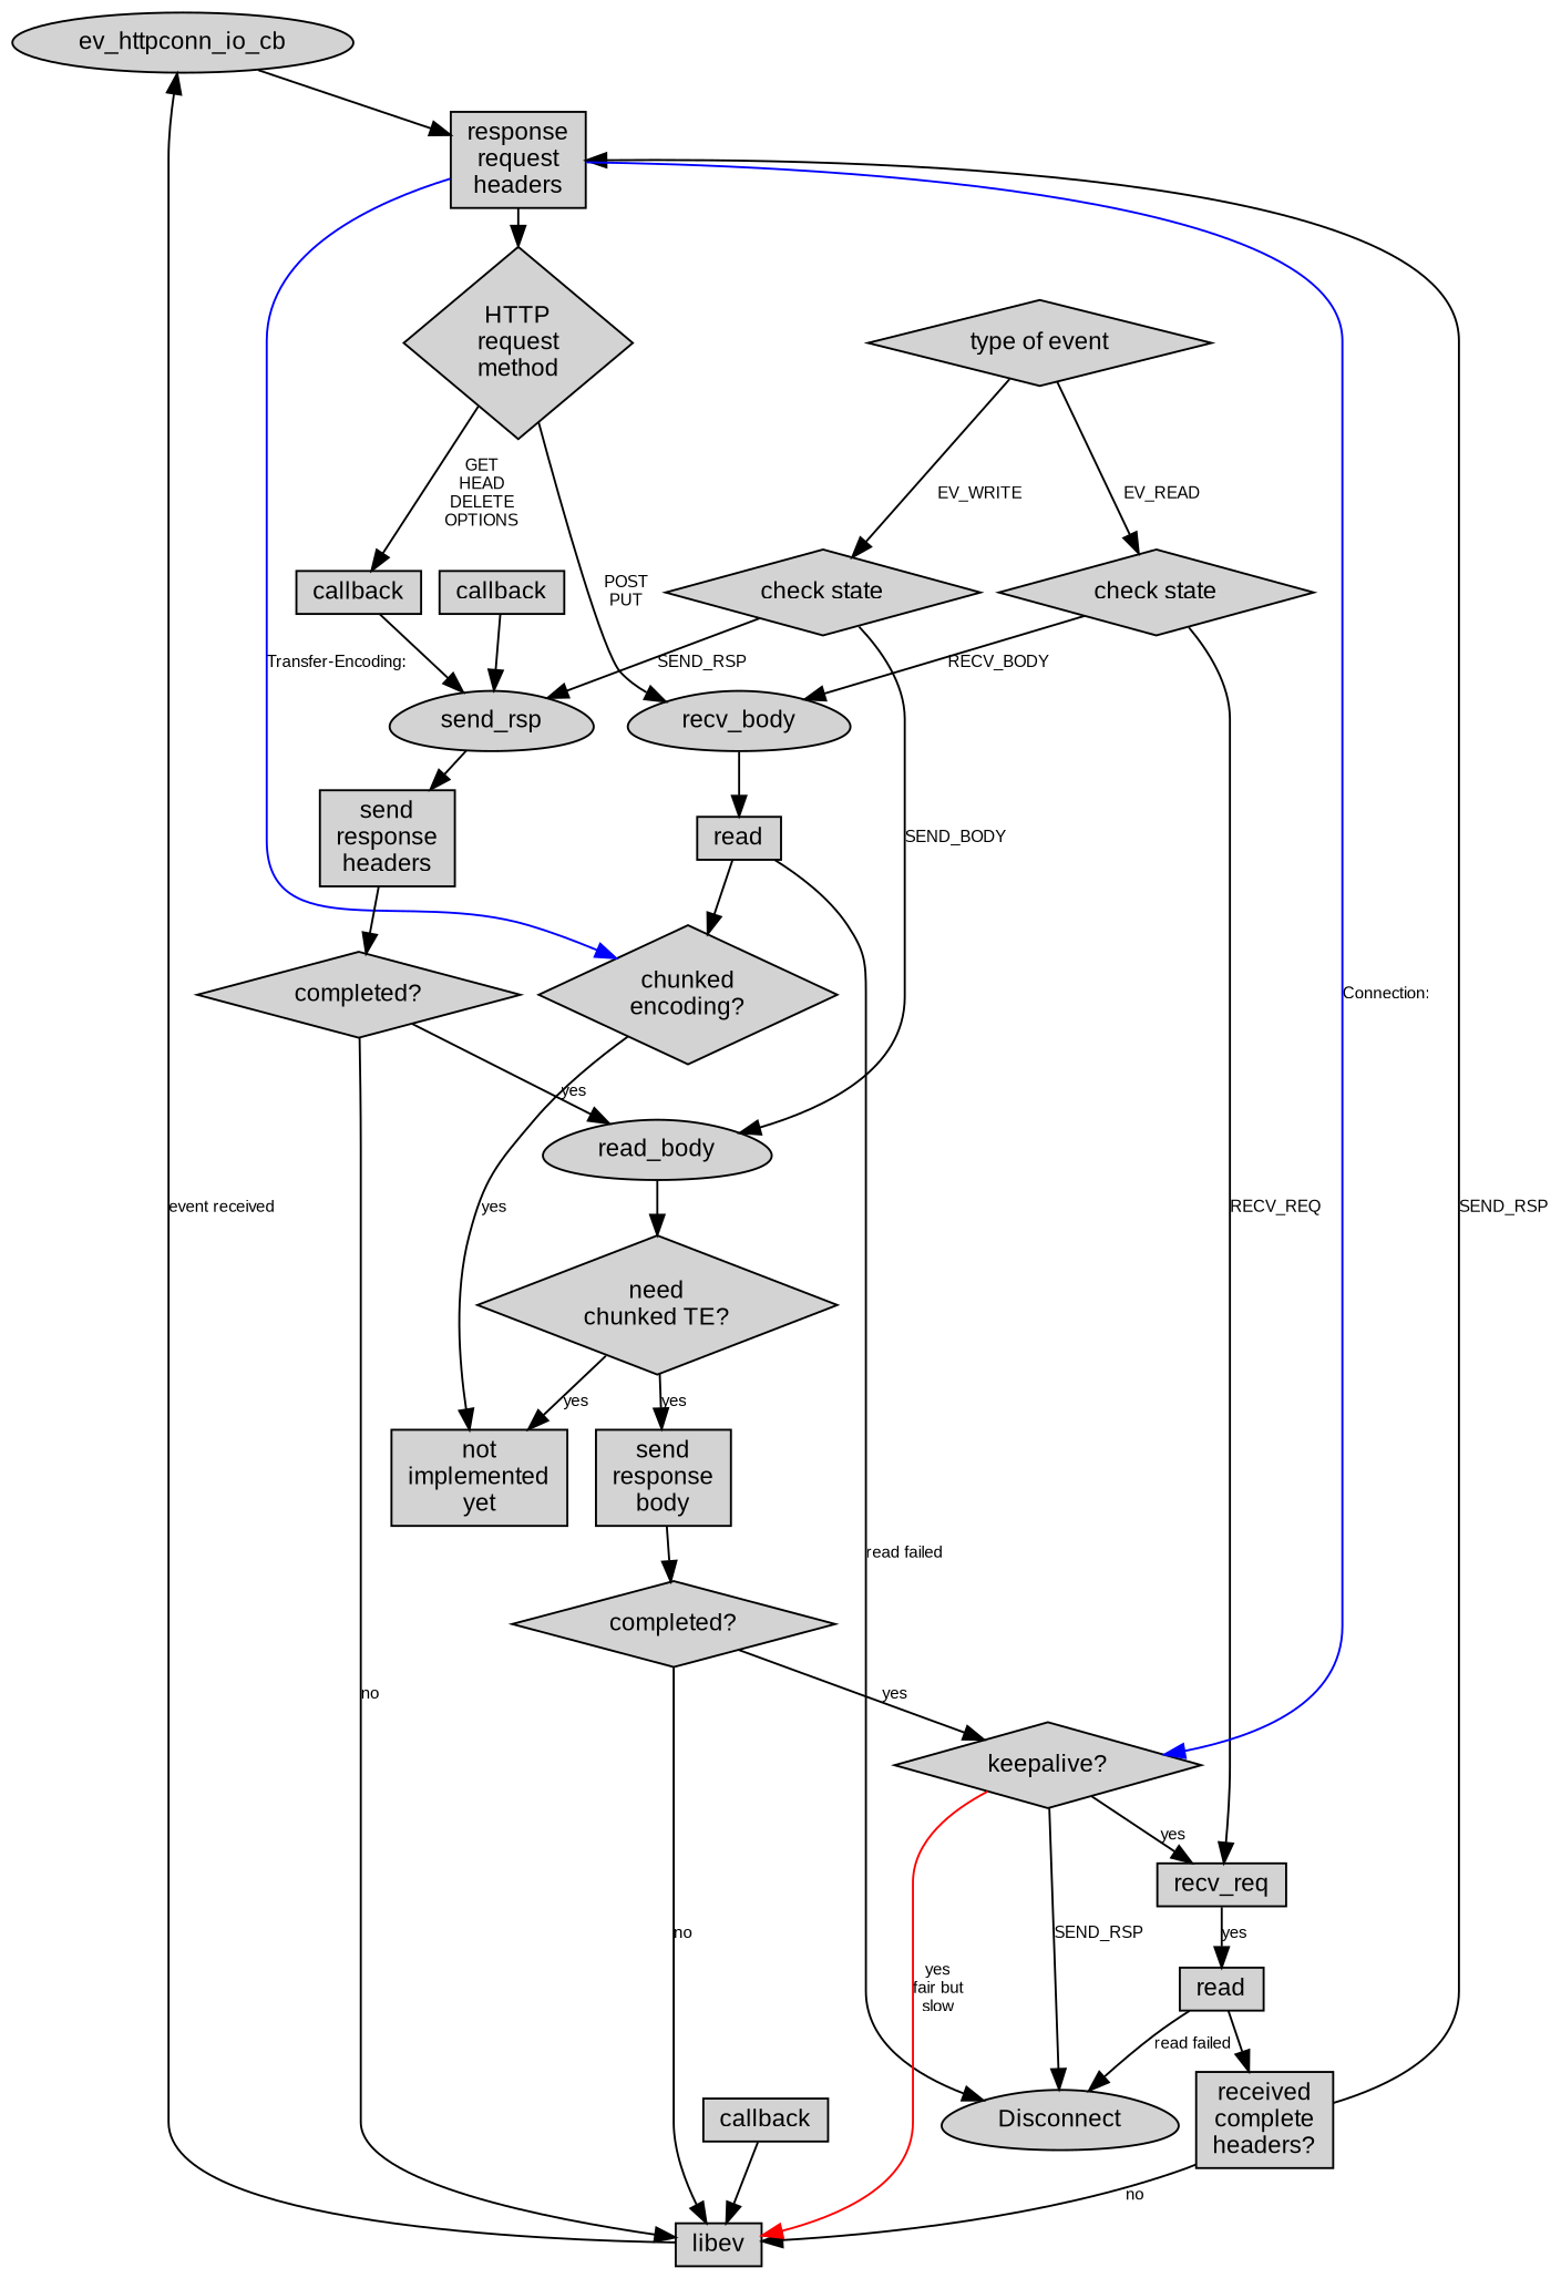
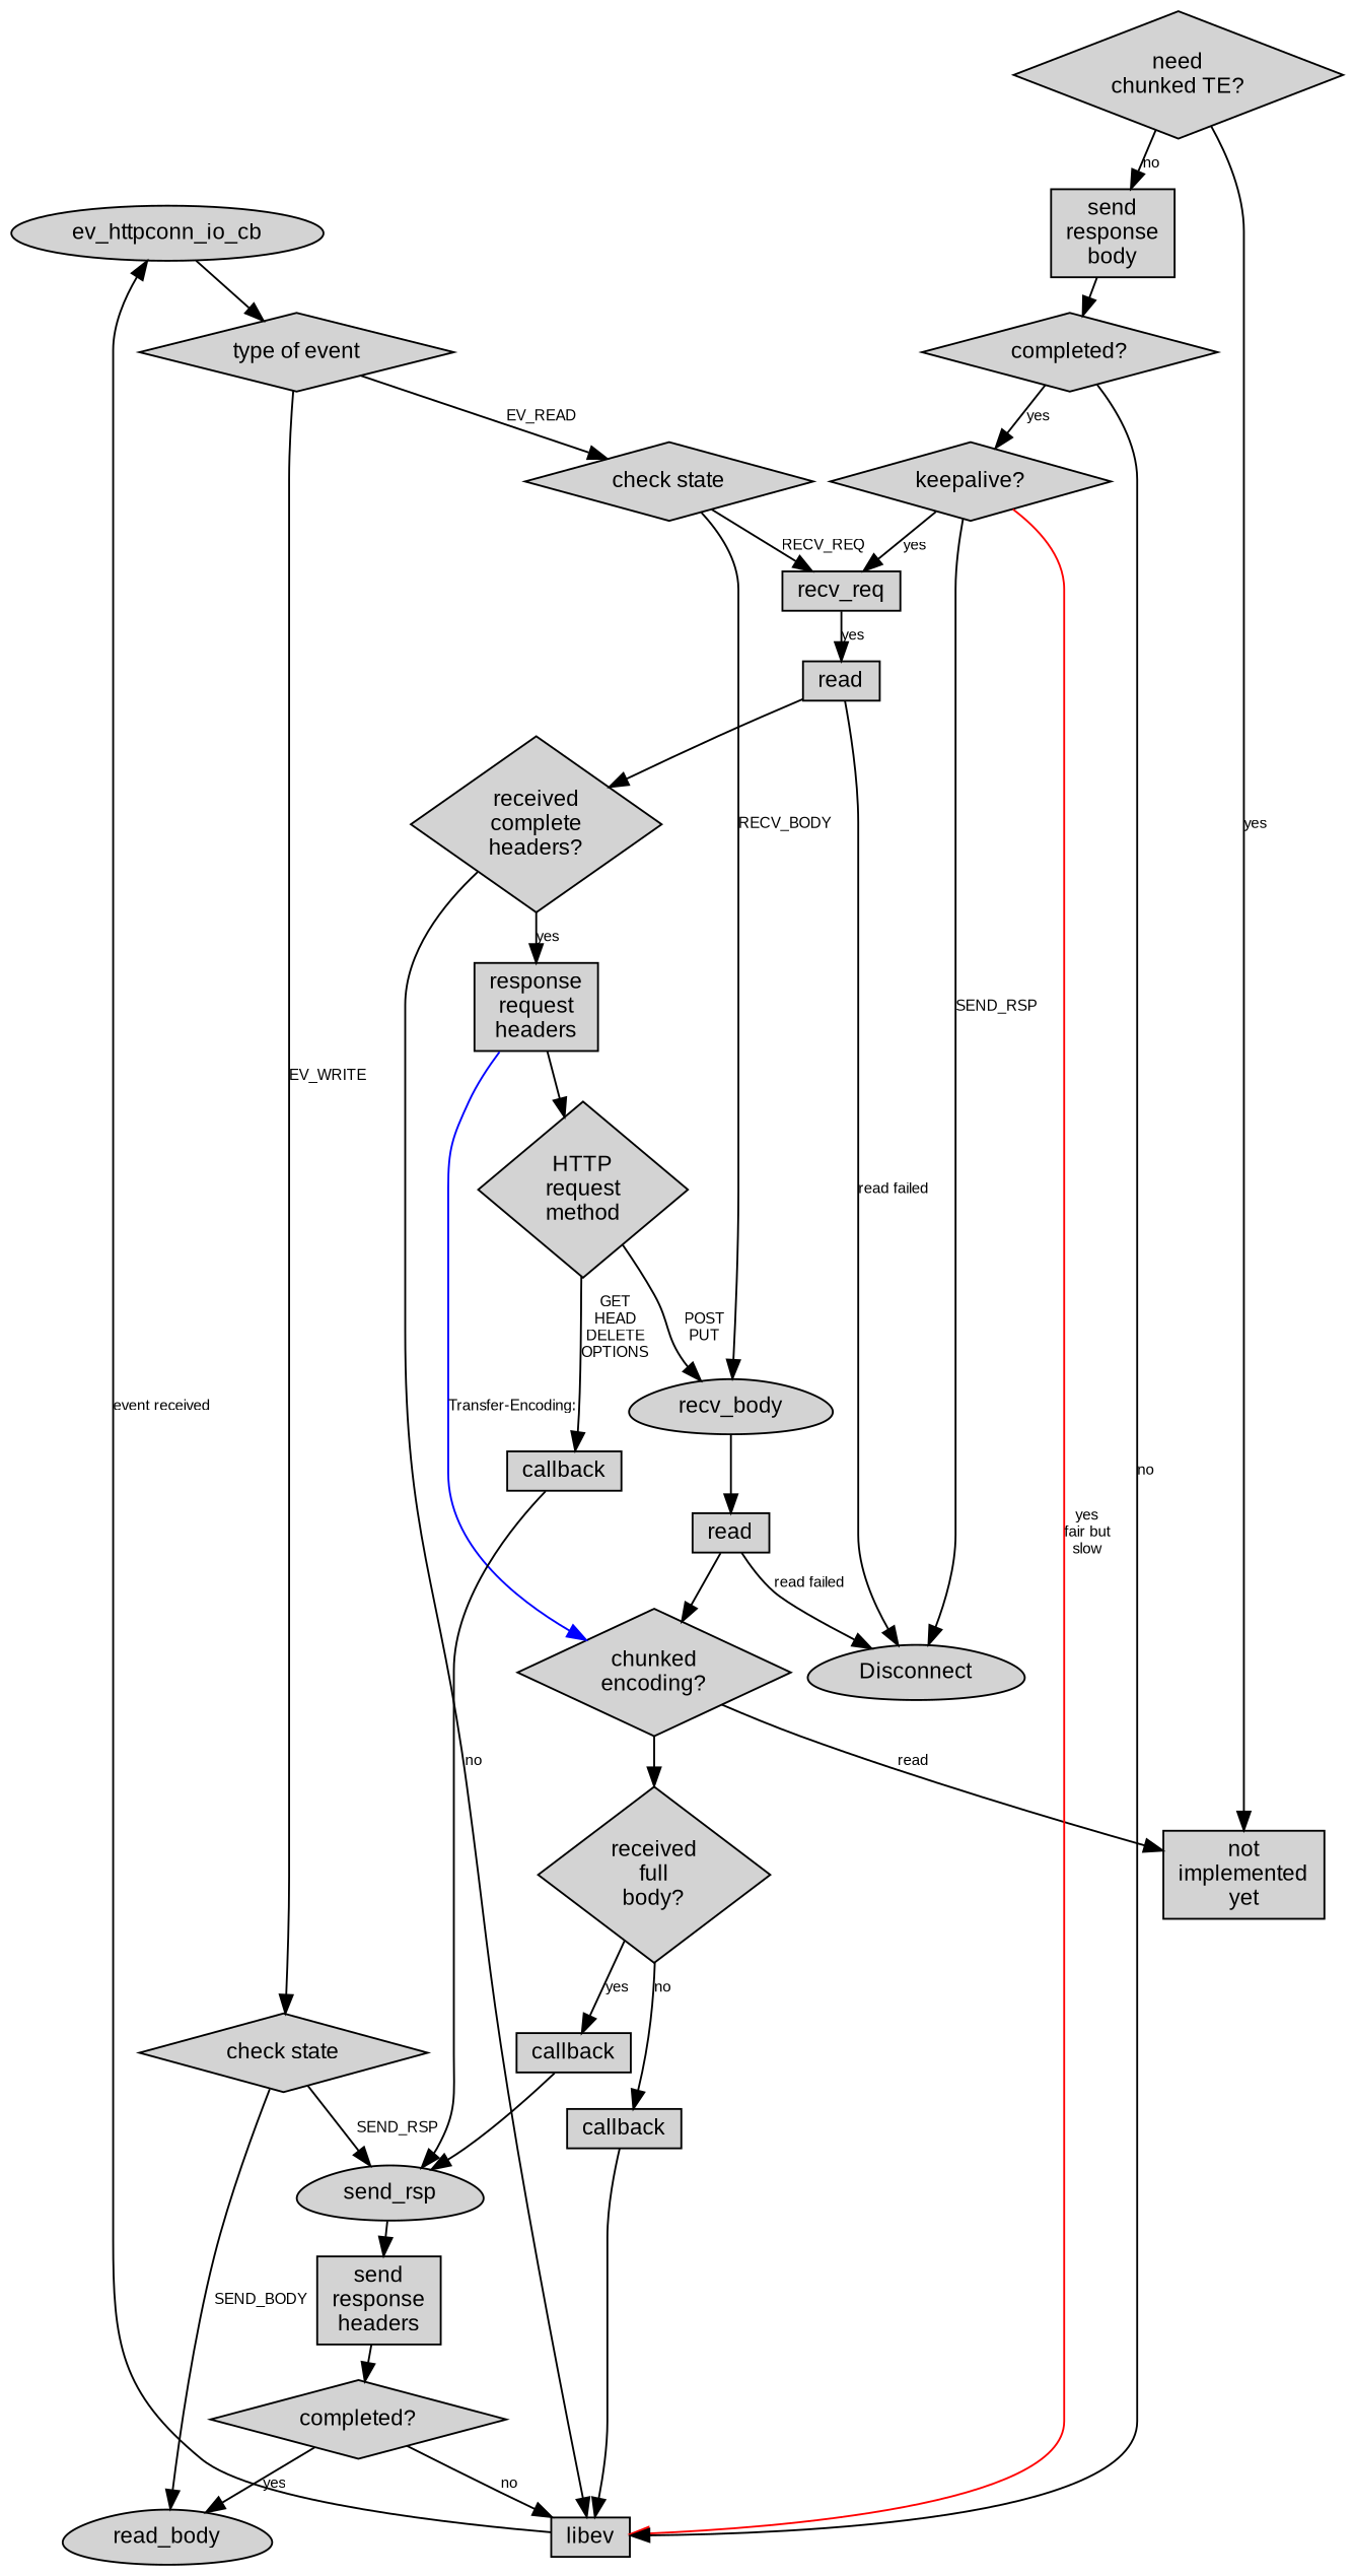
  digraph {
    fontname=Arial
    nodesep=0.125
    ranksep=0.25
    node [fontcolor=black fontname=Arial fontsize=12 shape=diamond style=filled]
    edge [fontname=Arial fontsize=8]
    n1 [height=0 label=ev_httpconn_io_cb shape=ellipse width=0]
    n2 [height=0 label="type of event" width=0]
    libev [height=0 shape=box width=0]
    n4 [height=0 label="check state" width=0]
    n5 [height=0 label="check state" width=0]
    recv_req [height=0 shape=box width=0]
    recv_body [height=0 shape=egg width=0]
    send_rsp [height=0 shape=egg width=0]
    n9 [height=0 label=read_body shape=egg width=0]
    n10 [height=0 label=read shape=box width=0]
    n11 [height=0 label=read shape=box width=0]
    n12 [height=0 label=Disconnect shape=egg width=0]
-   n13 [height=0 label="received\ncomplete\nheaders?" shape=box width=0]
+   n13 [height=0 label="received\ncomplete\nheaders?" width=0]
    n14 [height=0 label="chunked\nencoding?" width=0]
    n15 [height=0 label="response\nrequest\nheaders" shape=box width=0]
    n16 [height=0 label="not\nimplemented\nyet" shape=box width=0]
+   n17 [height=0 label="received\nfull\nbody?" width=0]
    n18 [height=0 label="HTTP\nrequest\nmethod" width=0]
    n19 [height=0 label="keepalive?" width=0]
    n20 [height=0 label=callback shape=box width=0]
    n21 [height=0 label=callback shape=box width=0]
    n22 [height=0 label=callback shape=box width=0]
    n23 [height=0 label="send\nresponse\nheaders" shape=box width=0]
    n24 [height=0 label="completed?" width=0]
    n25 [height=0 label="need\nchunked TE?" width=0]
    n26 [height=0 label="send\nresponse\nbody" shape=box width=0]
    n27 [height=0 label="completed?" width=0]
-   n1 -> n15
+   n1 -> n2
    n2 -> n4 [label=EV_READ]
    n2 -> n5 [label=EV_WRITE]
    libev -> n1 [label="event received"]
    n4 -> recv_req [label=RECV_REQ]
    n4 -> recv_body [label=RECV_BODY]
    n5 -> send_rsp [label=SEND_RSP]
    n5 -> n9 [label=SEND_BODY]
    recv_req -> n10 [label=yes]
    recv_body -> n11
    send_rsp -> n23
-   n9 -> n25
    n10 -> n12 [label="read failed"]
    n10 -> n13
    n11 -> n12 [label="read failed"]
    n11 -> n14
    n13 -> libev [label=no]
-   n13 -> n15 [label=SEND_RSP]
-   n14 -> n16 [label=yes]
+   n13 -> n15 [label=yes]
+   n14 -> n16 [label=read]
+   n14 -> n17
    n15 -> n14 [color=blue label="Transfer-Encoding:"]
    n15 -> n18
-   n15 -> n19 [color=blue label="Connection:"]
+   n17 -> n21 [label=no]
+   n17 -> n22 [label=yes]
    n18 -> recv_body [label="POST\nPUT"]
    n18 -> n20 [label="GET\nHEAD\nDELETE\nOPTIONS"]
    n19 -> libev [color=red label="yes\nfair but\nslow"]
    n19 -> recv_req [label=yes]
    n19 -> n12 [label=SEND_RSP]
    n20 -> send_rsp
    n21 -> libev
    n22 -> send_rsp
    n23 -> n24
    n24 -> libev [label=no]
    n24 -> n9 [label=yes]
    n25 -> n16 [label=yes]
-   n25 -> n26 [label=yes]
+   n25 -> n26 [label=no]
    n26 -> n27
    n27 -> libev [label=no]
    n27 -> n19 [label=yes]
  }
